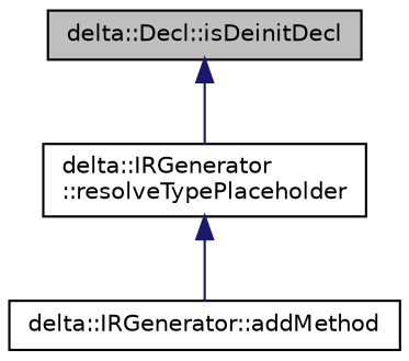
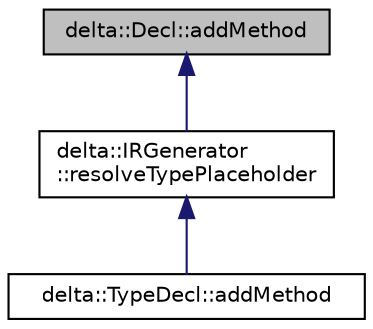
  digraph {
    rankdir=TB
    node [color=black fillcolor=white fontname=Helvetica fontsize=10 shape=record style=filled]
    edge [color=midnightblue dir=back fontname=Helvetica fontsize=10 labelfontname=Helvetica labelfontsize=10 style=solid]
-   n1 [fillcolor=grey75 fontcolor=black height=0.2 label="delta::Decl::isDeinitDecl" width=0.4]
+   n1 [fillcolor=grey75 fontcolor=black height=0.2 label="delta::Decl::addMethod" width=0.4]
    n2 [height=0.2 label="delta::IRGenerator\l::resolveTypePlaceholder" width=0.4]
-   n3 [height=0.2 label="delta::IRGenerator::addMethod" width=0.4]
+   n3 [height=0.2 label="delta::TypeDecl::addMethod" width=0.4]
    n1 -> n2
    n2 -> n3
  }
